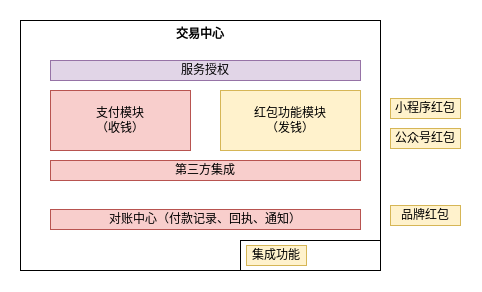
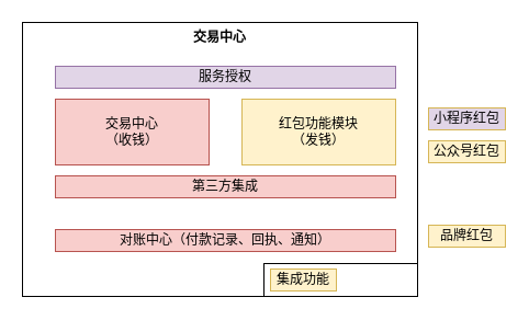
  <mxCell id="0" />
  <mxCell id="1" parent="0" />
  <mxCell id="2" value="交易中心" style="rounded=0;whiteSpace=wrap;html=1;verticalAlign=top;fontStyle=1" vertex="1" parent="1"><mxGeometry x="20" y="20" width="360" height="250" as="geometry" /></mxCell>
- <mxCell id="3" value="支付模块&lt;br&gt;（收钱）" style="rounded=0;whiteSpace=wrap;html=1;fillColor=#f8cecc;strokeColor=#b85450;" vertex="1" parent="1"><mxGeometry x="50" y="90" width="140" height="60" as="geometry" /></mxCell>
+ <mxCell id="3" value="交易中心&lt;br&gt;（收钱）" style="rounded=0;whiteSpace=wrap;html=1;fillColor=#f8cecc;strokeColor=#b85450;" vertex="1" parent="1"><mxGeometry x="50" y="90" width="140" height="60" as="geometry" /></mxCell>
  <mxCell id="4" value="红包功能模块&lt;br&gt;（发钱）" style="rounded=0;whiteSpace=wrap;html=1;fillColor=#fff2cc;strokeColor=#d6b656;" vertex="1" parent="1"><mxGeometry x="220" y="90" width="140" height="60" as="geometry" /></mxCell>
  <mxCell id="5" value="服务授权" style="rounded=0;whiteSpace=wrap;html=1;fillColor=#e1d5e7;strokeColor=#9673a6;" vertex="1" parent="1"><mxGeometry x="50" y="60" width="310" height="20" as="geometry" /></mxCell>
  <mxCell id="6" value="第三方集成" style="rounded=0;whiteSpace=wrap;html=1;fillColor=#f8cecc;strokeColor=#b85450;" vertex="1" parent="1"><mxGeometry x="50" y="160" width="310" height="20" as="geometry" /></mxCell>
  <mxCell id="7" value="" style="rounded=0;whiteSpace=wrap;html=1;" vertex="1" parent="1"><mxGeometry x="240" y="240" width="140" height="30" as="geometry" /></mxCell>
  <mxCell id="8" value="集成功能" style="rounded=0;whiteSpace=wrap;html=1;fillColor=#fff2cc;strokeColor=#d6b656;" vertex="1" parent="1"><mxGeometry x="246" y="245" width="60" height="20" as="geometry" /></mxCell>
  <mxCell id="9" value="品牌红包" style="rounded=0;whiteSpace=wrap;html=1;fillColor=#fff2cc;strokeColor=#d6b656;" vertex="1" parent="1"><mxGeometry x="390" y="205" width="70" height="20" as="geometry" /></mxCell>
- <mxCell id="10" value="小程序红包" style="rounded=0;whiteSpace=wrap;html=1;fillColor=#fff2cc;strokeColor=#d6b656;" vertex="1" parent="1"><mxGeometry x="390" y="98" width="70" height="20" as="geometry" /></mxCell>
+ <mxCell id="10" value="小程序红包" style="rounded=0;whiteSpace=wrap;html=1;fillColor=#e1d5e7;strokeColor=#d6b656;" vertex="1" parent="1"><mxGeometry x="390" y="98" width="70" height="20" as="geometry" /></mxCell>
  <mxCell id="11" value="公众号红包" style="rounded=0;whiteSpace=wrap;html=1;fillColor=#fff2cc;strokeColor=#d6b656;" vertex="1" parent="1"><mxGeometry x="390" y="128" width="70" height="20" as="geometry" /></mxCell>
  <mxCell id="12" value="对账中心（付款记录、回执、通知）" style="rounded=0;whiteSpace=wrap;html=1;fillColor=#f8cecc;strokeColor=#b85450;" vertex="1" parent="1"><mxGeometry x="50" y="209" width="310" height="20" as="geometry" /></mxCell>
